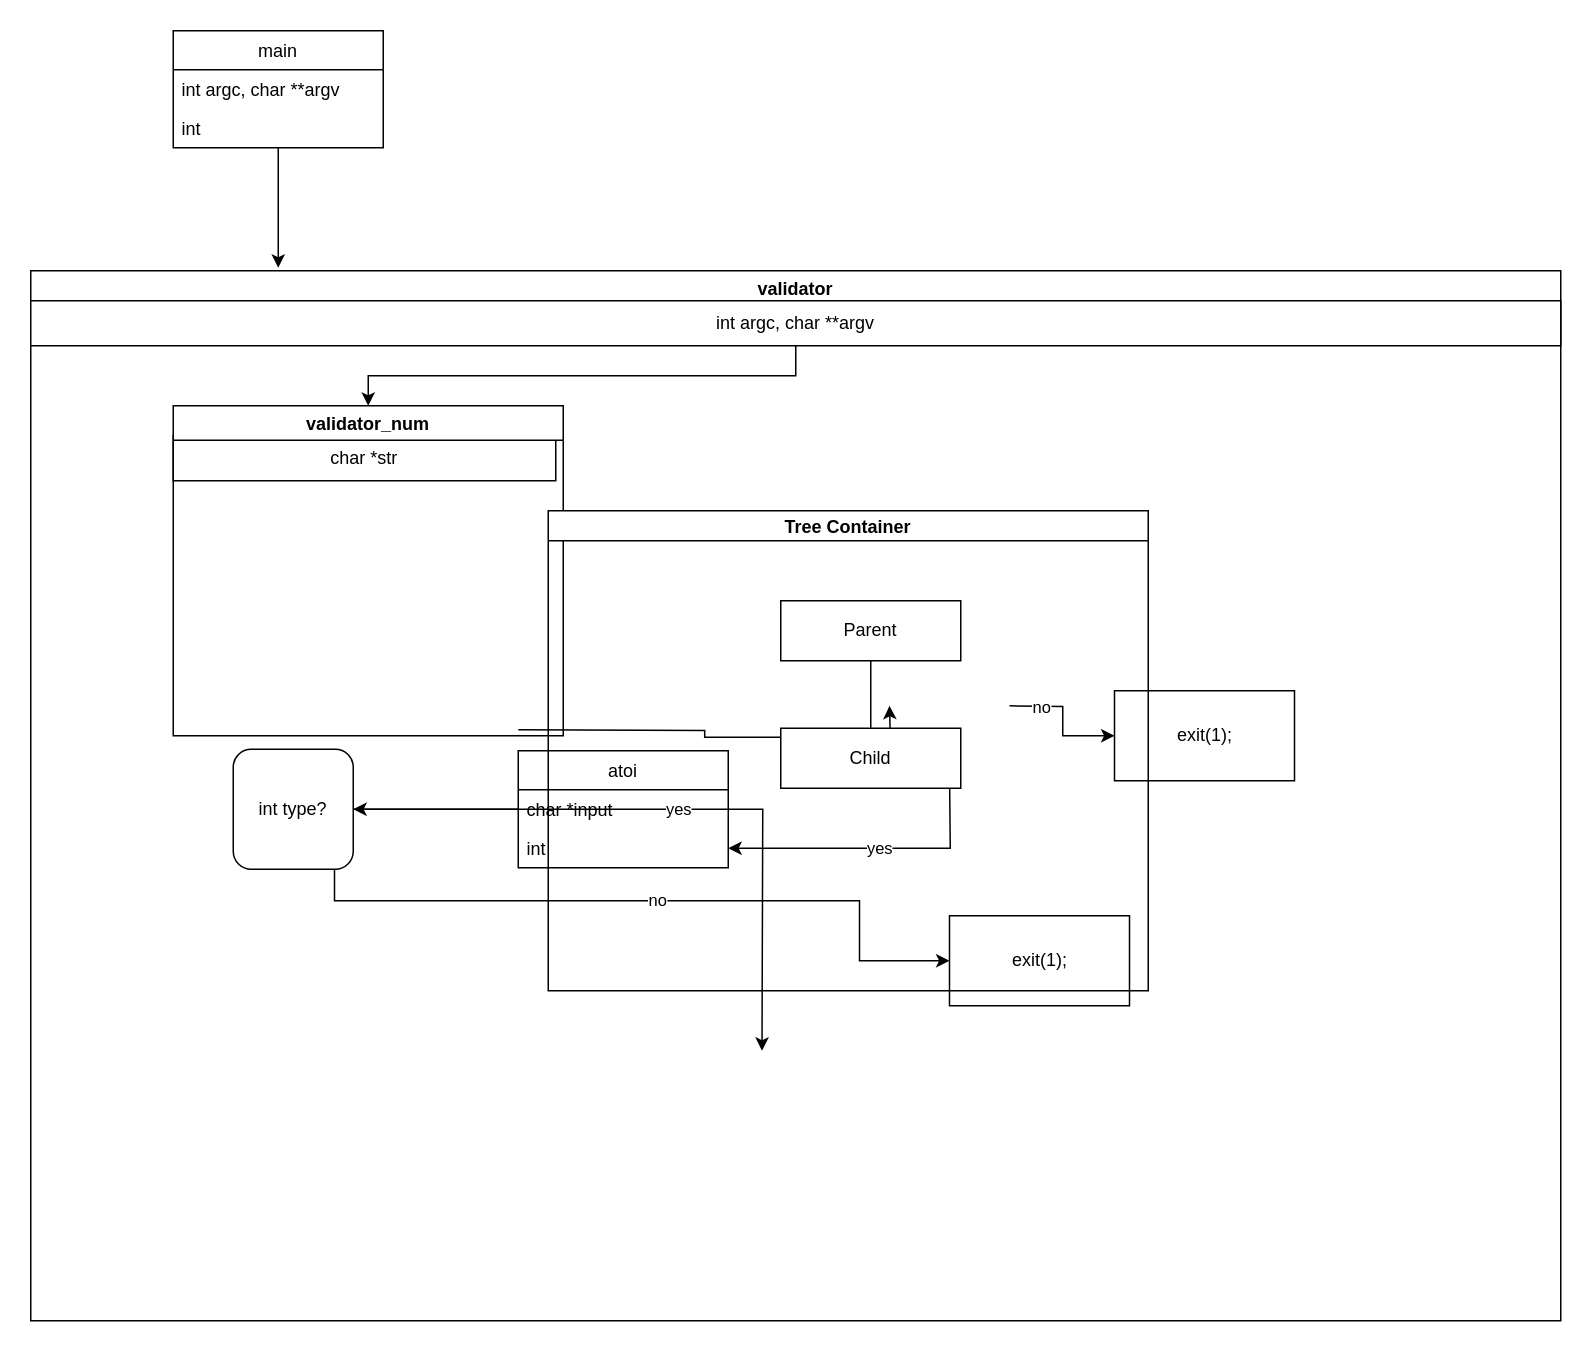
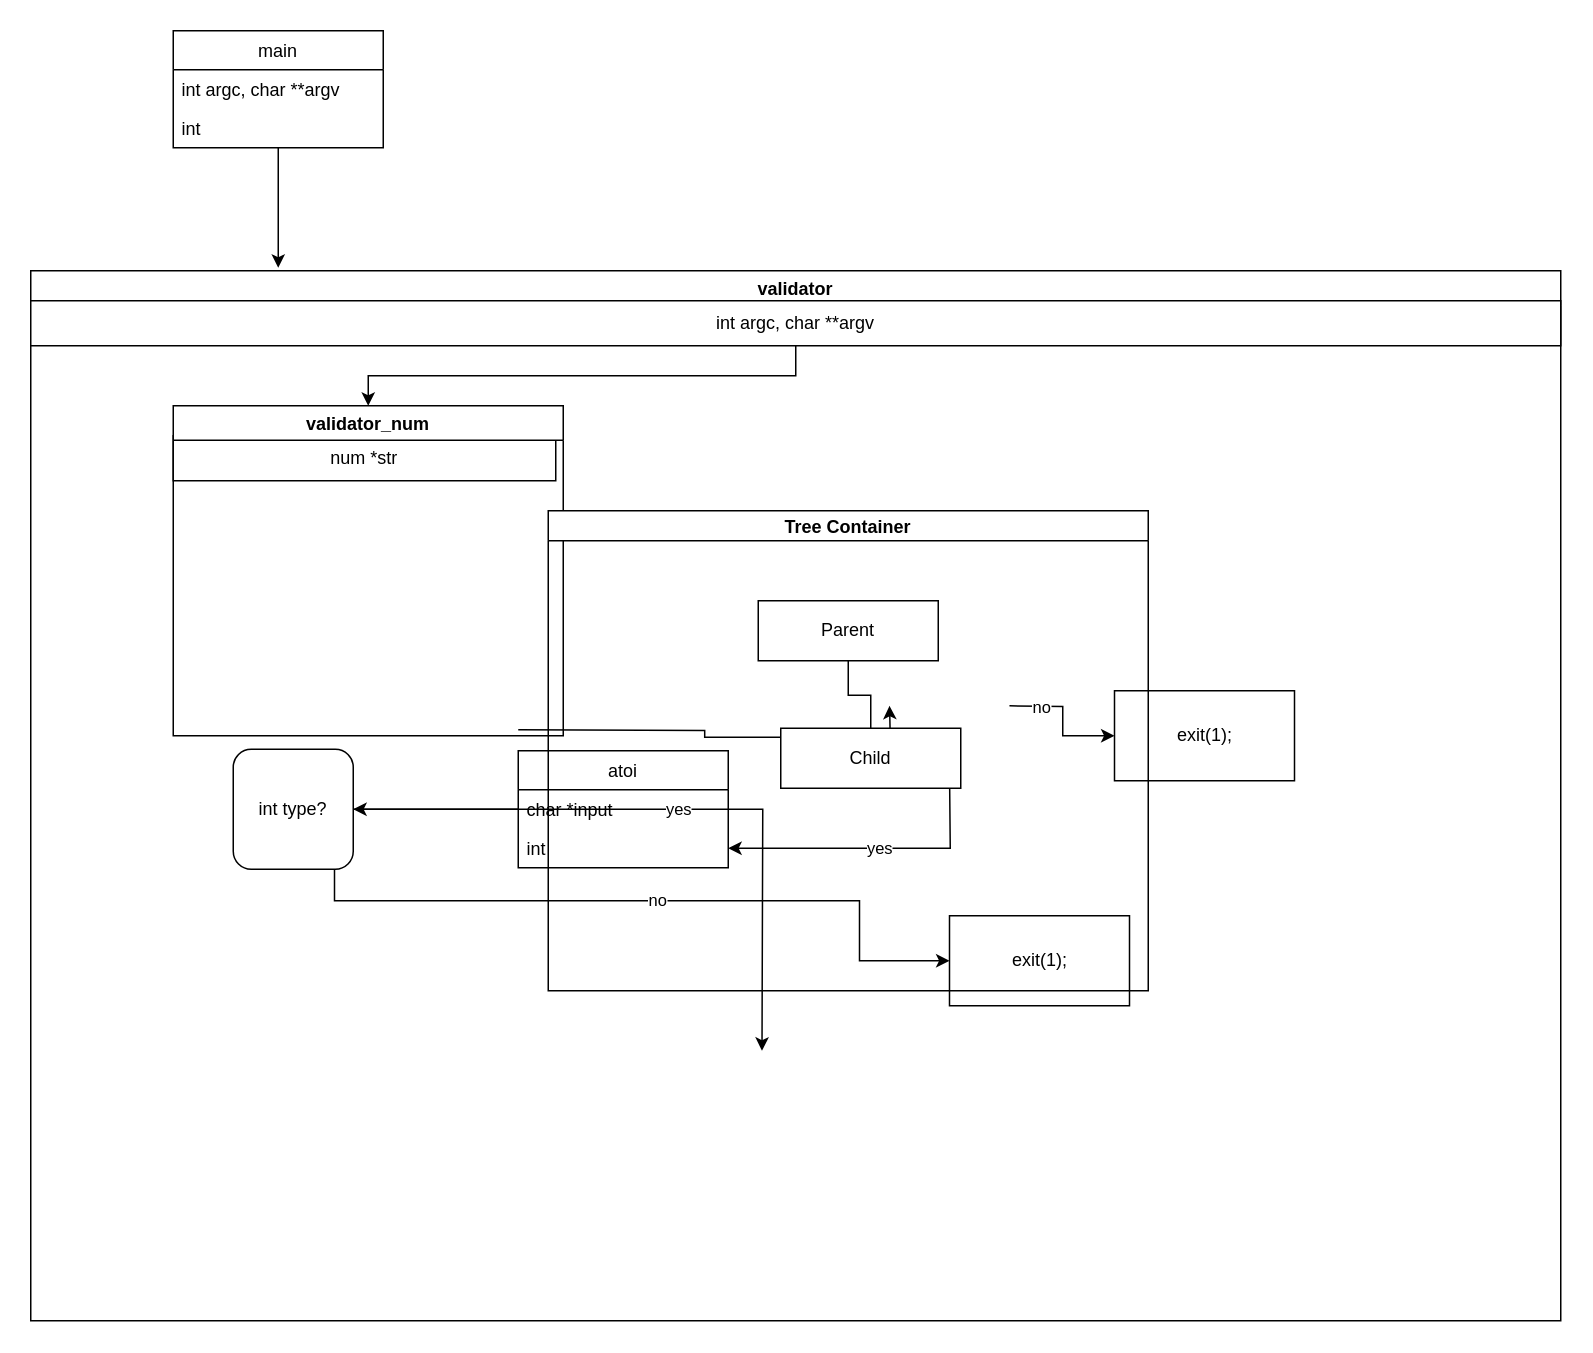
  <mxCell id="0" />
  <mxCell id="1" parent="0" />
  <mxCell id="2" value="" style="edgeStyle=orthogonalEdgeStyle;rounded=0;orthogonalLoop=1;jettySize=auto;html=1;" edge="1" parent="1" source="3"><mxGeometry relative="1" as="geometry"><mxPoint x="185" y="178" as="targetPoint" /></mxGeometry></mxCell>
  <mxCell id="3" value="main" style="swimlane;fontStyle=0;childLayout=stackLayout;horizontal=1;startSize=26;horizontalStack=0;resizeParent=1;resizeParentMax=0;resizeLast=0;collapsible=1;marginBottom=0;" vertex="1" parent="1"><mxGeometry x="115" y="20" width="140" height="78" as="geometry" /></mxCell>
  <mxCell id="4" value="int argc, char **argv" style="text;strokeColor=none;fillColor=none;align=left;verticalAlign=top;spacingLeft=4;spacingRight=4;overflow=hidden;rotatable=0;points=[[0,0.5],[1,0.5]];portConstraint=eastwest;" vertex="1" parent="3"><mxGeometry y="26" width="140" height="26" as="geometry" /></mxCell>
  <mxCell id="5" value="int" style="text;strokeColor=none;fillColor=none;align=left;verticalAlign=top;spacingLeft=4;spacingRight=4;overflow=hidden;rotatable=0;points=[[0,0.5],[1,0.5]];portConstraint=eastwest;" vertex="1" parent="3"><mxGeometry y="52" width="140" height="26" as="geometry" /></mxCell>
  <mxCell id="6" value="validator" style="swimlane;" vertex="1" parent="1"><mxGeometry x="20" y="180" width="1020" height="700" as="geometry" /></mxCell>
  <mxCell id="7" value="yes" style="edgeStyle=orthogonalEdgeStyle;rounded=0;orthogonalLoop=1;jettySize=auto;html=1;" edge="1" parent="6" target="12"><mxGeometry relative="1" as="geometry"><mxPoint x="612.483" y="329.983" as="sourcePoint" /></mxGeometry></mxCell>
  <mxCell id="8" value="" style="edgeStyle=orthogonalEdgeStyle;rounded=0;orthogonalLoop=1;jettySize=auto;html=1;" edge="1" parent="6"><mxGeometry relative="1" as="geometry"><mxPoint x="325" y="306.034" as="sourcePoint" /><mxPoint x="572.534" y="290.034" as="targetPoint" /></mxGeometry></mxCell>
  <mxCell id="9" value="" style="edgeStyle=orthogonalEdgeStyle;rounded=0;orthogonalLoop=1;jettySize=auto;html=1;" edge="1" parent="6" source="10" target="14"><mxGeometry relative="1" as="geometry" /></mxCell>
  <mxCell id="10" value="atoi" style="swimlane;fontStyle=0;childLayout=stackLayout;horizontal=1;startSize=26;horizontalStack=0;resizeParent=1;resizeParentMax=0;resizeLast=0;collapsible=1;marginBottom=0;" vertex="1" parent="6"><mxGeometry x="325" y="320" width="140" height="78" as="geometry" /></mxCell>
  <mxCell id="11" value="char *input" style="text;strokeColor=none;fillColor=none;align=left;verticalAlign=top;spacingLeft=4;spacingRight=4;overflow=hidden;rotatable=0;points=[[0,0.5],[1,0.5]];portConstraint=eastwest;" vertex="1" parent="10"><mxGeometry y="26" width="140" height="26" as="geometry" /></mxCell>
  <mxCell id="12" value="int" style="text;strokeColor=none;fillColor=none;align=left;verticalAlign=top;spacingLeft=4;spacingRight=4;overflow=hidden;rotatable=0;points=[[0,0.5],[1,0.5]];portConstraint=eastwest;" vertex="1" parent="10"><mxGeometry y="52" width="140" height="26" as="geometry" /></mxCell>
  <mxCell id="13" value="yes" style="edgeStyle=orthogonalEdgeStyle;rounded=0;orthogonalLoop=1;jettySize=auto;html=1;" edge="1" parent="6" source="14"><mxGeometry relative="1" as="geometry"><mxPoint x="487.5" y="520" as="targetPoint" /></mxGeometry></mxCell>
  <mxCell id="14" value="int type?" style="whiteSpace=wrap;html=1;fontStyle=0;startSize=26;rounded=1;" vertex="1" parent="6"><mxGeometry x="135" y="319" width="80" height="80" as="geometry" /></mxCell>
  <mxCell id="15" value="exit(1);" style="whiteSpace=wrap;html=1;fontStyle=0;startSize=26;" vertex="1" parent="6"><mxGeometry x="612.5" y="430" width="120" height="60" as="geometry" /></mxCell>
  <mxCell id="16" value="no" style="edgeStyle=orthogonalEdgeStyle;rounded=0;orthogonalLoop=1;jettySize=auto;html=1;" edge="1" parent="6" source="14" target="15"><mxGeometry relative="1" as="geometry"><Array as="points"><mxPoint x="202.5" y="420" /><mxPoint x="552.5" y="420" /></Array></mxGeometry></mxCell>
  <mxCell id="17" value="exit(1);" style="whiteSpace=wrap;html=1;" vertex="1" parent="6"><mxGeometry x="722.5" y="280" width="120" height="60" as="geometry" /></mxCell>
  <mxCell id="18" value="" style="edgeStyle=orthogonalEdgeStyle;rounded=0;orthogonalLoop=1;jettySize=auto;html=1;" edge="1" parent="6" target="17"><mxGeometry relative="1" as="geometry"><mxPoint x="652.466" y="290.034" as="sourcePoint" /></mxGeometry></mxCell>
  <mxCell id="19" value="no" style="edgeLabel;html=1;align=center;verticalAlign=middle;resizable=0;points=[];" vertex="1" connectable="0" parent="18"><mxGeometry x="-0.528" relative="1" as="geometry"><mxPoint as="offset" /></mxGeometry></mxCell>
  <mxCell id="20" value="&lt;span style=&quot;text-align: left&quot;&gt;int argc, char **argv&lt;/span&gt;" style="rounded=0;whiteSpace=wrap;html=1;" vertex="1" parent="6"><mxGeometry y="20" width="1020" height="30" as="geometry" /></mxCell>
- <mxCell id="21" value="char *str" style="whiteSpace=wrap;html=1;" vertex="1" parent="6"><mxGeometry x="95" y="110" width="255" height="30" as="geometry" /></mxCell>
+ <mxCell id="21" value="num *str" style="whiteSpace=wrap;html=1;" vertex="1" parent="6"><mxGeometry x="95" y="110" width="255" height="30" as="geometry" /></mxCell>
  <mxCell id="22" value="validator_num" style="swimlane;" vertex="1" parent="1"><mxGeometry x="115" y="270" width="260" height="220" as="geometry" /></mxCell>
  <mxCell id="23" style="edgeStyle=orthogonalEdgeStyle;rounded=0;orthogonalLoop=1;jettySize=auto;html=1;" edge="1" parent="1" source="20" target="22"><mxGeometry relative="1" as="geometry" /></mxCell>
  <mxCell id="24" value="Tree Container" style="swimlane;startSize=20;horizontal=1;containerType=tree;" vertex="1" parent="1"><mxGeometry x="365" y="340" width="400" height="320" as="geometry" /></mxCell>
  <mxCell id="25" value="" style="edgeStyle=elbowEdgeStyle;elbow=vertical;startArrow=none;endArrow=none;rounded=0;" edge="1" parent="24" source="26" target="27"><mxGeometry relative="1" as="geometry" /></mxCell>
- <mxCell id="26" value="Parent" style="whiteSpace=wrap;html=1;treeFolding=1;treeMoving=1;newEdgeStyle={&quot;edgeStyle&quot;:&quot;elbowEdgeStyle&quot;,&quot;startArrow&quot;:&quot;none&quot;,&quot;endArrow&quot;:&quot;none&quot;};" vertex="1" parent="24"><mxGeometry x="155" y="60" width="120" height="40" as="geometry" /></mxCell>
+ <mxCell id="26" value="Parent" style="whiteSpace=wrap;html=1;treeFolding=1;treeMoving=1;newEdgeStyle={&quot;edgeStyle&quot;:&quot;elbowEdgeStyle&quot;,&quot;startArrow&quot;:&quot;none&quot;,&quot;endArrow&quot;:&quot;none&quot;};" vertex="1" parent="24"><mxGeometry x="140" y="60" width="120" height="40" as="geometry" /></mxCell>
  <mxCell id="27" value="Child" style="whiteSpace=wrap;html=1;treeFolding=1;treeMoving=1;newEdgeStyle={&quot;edgeStyle&quot;:&quot;elbowEdgeStyle&quot;,&quot;startArrow&quot;:&quot;none&quot;,&quot;endArrow&quot;:&quot;none&quot;};" vertex="1" parent="24"><mxGeometry x="155" y="145" width="120" height="40" as="geometry" /></mxCell>
